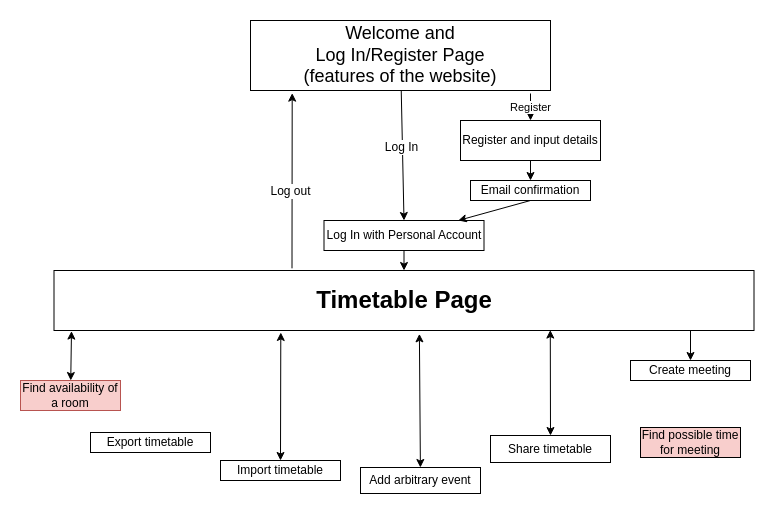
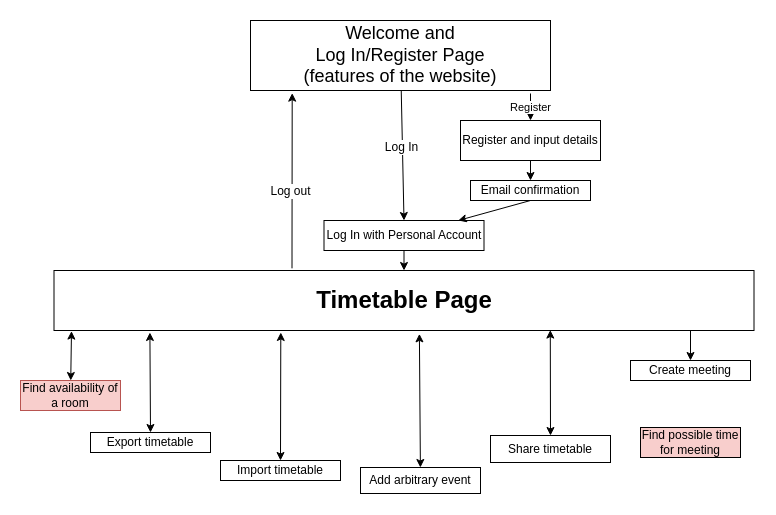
  <mxCell id="0" />
  <mxCell id="1" parent="0" />
  <mxCell id="2" value="&lt;font style=&quot;font-size: 18px&quot;&gt;Welcome and&lt;br&gt;Log In/Register Page&lt;br&gt;(features of the website)&lt;br&gt;&lt;/font&gt;" style="rounded=0;whiteSpace=wrap;html=1;" vertex="1" parent="1"><mxGeometry x="250" y="20" width="300" height="70" as="geometry" /></mxCell>
  <mxCell id="3" value="Log In with Personal Account" style="rounded=0;whiteSpace=wrap;html=1;" vertex="1" parent="1"><mxGeometry x="323.5" y="220" width="160" height="30" as="geometry" /></mxCell>
  <mxCell id="4" value="" style="endArrow=classic;html=1;entryX=0.5;entryY=0;entryDx=0;entryDy=0;" edge="1" parent="1" source="2" target="3"><mxGeometry width="50" height="50" relative="1" as="geometry"><mxPoint x="390" y="110" as="sourcePoint" /><mxPoint x="395" y="200" as="targetPoint" /></mxGeometry></mxCell>
  <mxCell id="5" value="Log In" style="text;html=1;resizable=0;points=[];align=center;verticalAlign=middle;labelBackgroundColor=#ffffff;" vertex="1" connectable="0" parent="4"><mxGeometry x="-0.14" y="-1" relative="1" as="geometry"><mxPoint as="offset" /></mxGeometry></mxCell>
  <mxCell id="6" value="Register and input details" style="rounded=0;whiteSpace=wrap;html=1;" vertex="1" parent="1"><mxGeometry x="460" y="120" width="140" height="40" as="geometry" /></mxCell>
  <mxCell id="7" value="Register" style="endArrow=classic;html=1;entryX=0.5;entryY=0;entryDx=0;entryDy=0;" edge="1" parent="1" target="6"><mxGeometry width="50" height="50" relative="1" as="geometry"><mxPoint x="530" y="93" as="sourcePoint" /><mxPoint x="480" y="110" as="targetPoint" /></mxGeometry></mxCell>
  <mxCell id="8" value="&lt;font style=&quot;font-size: 24px&quot;&gt;&lt;b&gt;Timetable Page&lt;/b&gt;&lt;/font&gt;" style="rounded=0;whiteSpace=wrap;html=1;" vertex="1" parent="1"><mxGeometry x="53.5" y="270" width="700" height="60" as="geometry" /></mxCell>
  <mxCell id="9" value="" style="endArrow=classic;html=1;exitX=0.5;exitY=1;exitDx=0;exitDy=0;" edge="1" parent="1" source="3" target="8"><mxGeometry width="50" height="50" relative="1" as="geometry"><mxPoint x="260" y="310" as="sourcePoint" /><mxPoint x="310" y="260" as="targetPoint" /></mxGeometry></mxCell>
  <mxCell id="10" value="Email confirmation" style="rounded=0;whiteSpace=wrap;html=1;" vertex="1" parent="1"><mxGeometry x="470" y="180" width="120" height="20" as="geometry" /></mxCell>
  <mxCell id="11" value="" style="endArrow=classic;html=1;exitX=0.5;exitY=1;exitDx=0;exitDy=0;" edge="1" parent="1" source="6" target="10"><mxGeometry width="50" height="50" relative="1" as="geometry"><mxPoint x="403" y="275" as="sourcePoint" /><mxPoint x="453" y="225" as="targetPoint" /></mxGeometry></mxCell>
  <mxCell id="12" value="" style="endArrow=classic;html=1;exitX=0.5;exitY=1;exitDx=0;exitDy=0;" edge="1" parent="1" source="10" target="3"><mxGeometry width="50" height="50" relative="1" as="geometry"><mxPoint x="455" y="305" as="sourcePoint" /><mxPoint x="505" y="255" as="targetPoint" /></mxGeometry></mxCell>
  <mxCell id="13" value="Import timetable&lt;br&gt;" style="rounded=0;whiteSpace=wrap;html=1;" vertex="1" parent="1"><mxGeometry x="220" y="460" width="120" height="20" as="geometry" /></mxCell>
  <mxCell id="14" value="Create meeting" style="rounded=0;whiteSpace=wrap;html=1;" vertex="1" parent="1"><mxGeometry x="630" y="360" width="120" height="20" as="geometry" /></mxCell>
  <mxCell id="15" value="Add arbitrary event" style="rounded=0;whiteSpace=wrap;html=1;" vertex="1" parent="1"><mxGeometry x="360" y="467" width="120" height="26" as="geometry" /></mxCell>
  <mxCell id="16" value="" style="endArrow=classic;startArrow=classic;html=1;entryX=0.5;entryY=0;entryDx=0;entryDy=0;exitX=0.709;exitY=0.993;exitDx=0;exitDy=0;exitPerimeter=0;" edge="1" parent="1" source="8" target="17"><mxGeometry width="50" height="50" relative="1" as="geometry"><mxPoint x="470" y="518.5" as="sourcePoint" /><mxPoint x="520" y="468.5" as="targetPoint" /></mxGeometry></mxCell>
  <mxCell id="17" value="Share timetable" style="rounded=0;whiteSpace=wrap;html=1;" vertex="1" parent="1"><mxGeometry x="490" y="435" width="120" height="27" as="geometry" /></mxCell>
  <mxCell id="18" value="Find availability of a room" style="rounded=0;whiteSpace=wrap;html=1;fillColor=#f8cecc;strokeColor=#b85450;" vertex="1" parent="1"><mxGeometry x="20" y="380" width="100" height="30" as="geometry" /></mxCell>
  <mxCell id="19" value="Find possible time for meeting" style="rounded=0;whiteSpace=wrap;html=1;fillColor=#f8cecc;" vertex="1" parent="1"><mxGeometry x="640" y="427" width="100" height="30" as="geometry" /></mxCell>
  <mxCell id="20" value="" style="endArrow=classic;html=1;entryX=0.5;entryY=0;entryDx=0;entryDy=0;" edge="1" parent="1" target="14"><mxGeometry width="50" height="50" relative="1" as="geometry"><mxPoint x="690" y="330" as="sourcePoint" /><mxPoint x="565" y="320" as="targetPoint" /></mxGeometry></mxCell>
  <mxCell id="21" value="Export timetable" style="rounded=0;whiteSpace=wrap;html=1;" vertex="1" parent="1"><mxGeometry x="90" y="432" width="120" height="20" as="geometry" /></mxCell>
  <mxCell id="22" value="" style="endArrow=classic;html=1;entryX=0.139;entryY=1.038;entryDx=0;entryDy=0;entryPerimeter=0;exitX=0.34;exitY=-0.036;exitDx=0;exitDy=0;exitPerimeter=0;" edge="1" parent="1" source="8" target="2"><mxGeometry width="50" height="50" relative="1" as="geometry"><mxPoint x="292" y="257" as="sourcePoint" /><mxPoint x="240" y="185" as="targetPoint" /></mxGeometry></mxCell>
  <mxCell id="23" value="Log out" style="text;html=1;resizable=0;points=[];align=center;verticalAlign=middle;labelBackgroundColor=#ffffff;" vertex="1" connectable="0" parent="22"><mxGeometry x="-0.872" y="2" relative="1" as="geometry"><mxPoint y="-66.5" as="offset" /></mxGeometry></mxCell>
+ <mxCell id="24" value="" style="endArrow=classic;startArrow=classic;html=1;exitX=0.5;exitY=0;exitDx=0;exitDy=0;entryX=0.137;entryY=1.033;entryDx=0;entryDy=0;entryPerimeter=0;" edge="1" parent="1" source="21" target="8"><mxGeometry width="50" height="50" relative="1" as="geometry"><mxPoint x="140" y="410" as="sourcePoint" /><mxPoint x="190" y="360" as="targetPoint" /></mxGeometry></mxCell>
  <mxCell id="25" value="" style="endArrow=classic;startArrow=classic;html=1;entryX=0.025;entryY=1.01;entryDx=0;entryDy=0;entryPerimeter=0;" edge="1" parent="1" source="18" target="8"><mxGeometry width="50" height="50" relative="1" as="geometry"><mxPoint x="40" y="380" as="sourcePoint" /><mxPoint x="90" y="330" as="targetPoint" /></mxGeometry></mxCell>
  <mxCell id="26" value="" style="endArrow=classic;startArrow=classic;html=1;exitX=0.5;exitY=0;exitDx=0;exitDy=0;entryX=0.324;entryY=1.033;entryDx=0;entryDy=0;entryPerimeter=0;" edge="1" parent="1" source="13" target="8"><mxGeometry width="50" height="50" relative="1" as="geometry"><mxPoint x="255" y="427" as="sourcePoint" /><mxPoint x="305" y="377" as="targetPoint" /></mxGeometry></mxCell>
  <mxCell id="27" value="" style="endArrow=classic;startArrow=classic;html=1;entryX=0.522;entryY=1.056;entryDx=0;entryDy=0;entryPerimeter=0;" edge="1" parent="1" source="15" target="8"><mxGeometry width="50" height="50" relative="1" as="geometry"><mxPoint x="380" y="410" as="sourcePoint" /><mxPoint x="430" y="360" as="targetPoint" /></mxGeometry></mxCell>
